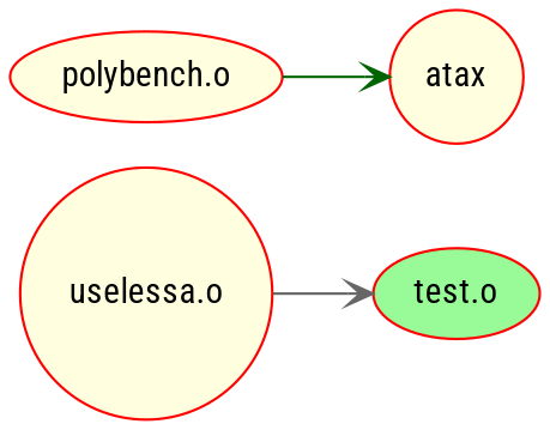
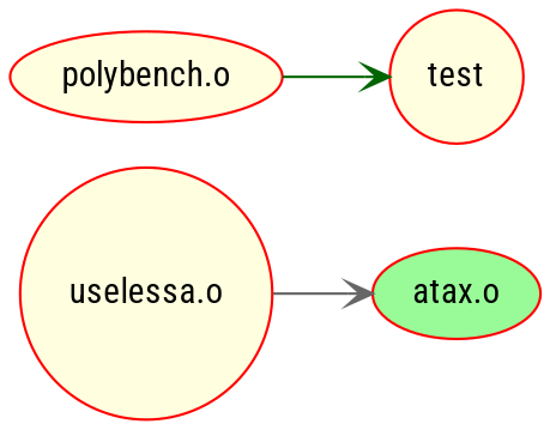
  digraph {
    fontname="Roboto Condensed"
    rankdir=LR
    node [color=red fillcolor=lightyellow fontname="Roboto Condensed" shape=ellipse style=filled]
    edge [arrowhead=vee fontname="Roboto Condensed"]
-   n1 [fillcolor=palegreen label="test.o"]
-   n2 [label=atax shape=circle]
+   n1 [fillcolor=palegreen label="atax.o"]
+   n2 [label=test shape=circle]
    n3 [label="polybench.o"]
    n4 [label="uselessa.o" shape=circle]
    n3 -> n2 [color=darkgreen]
    n4 -> n1 [color=gray40]
  }
